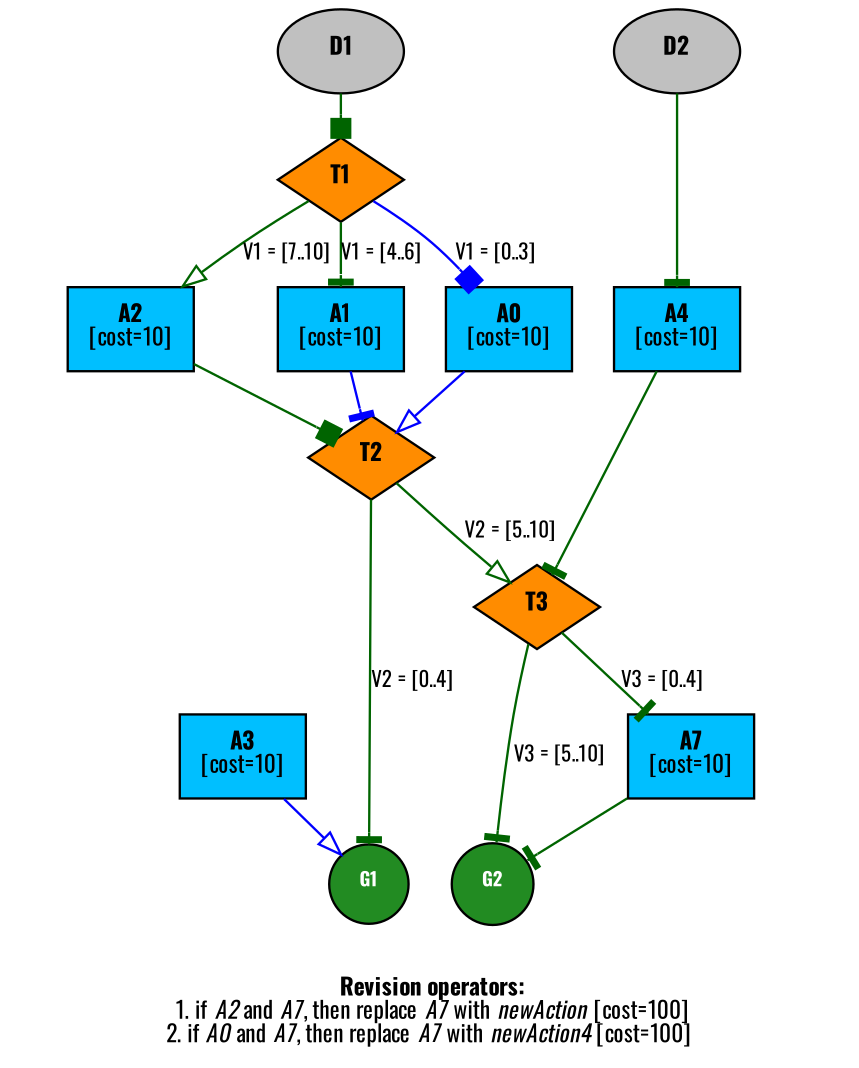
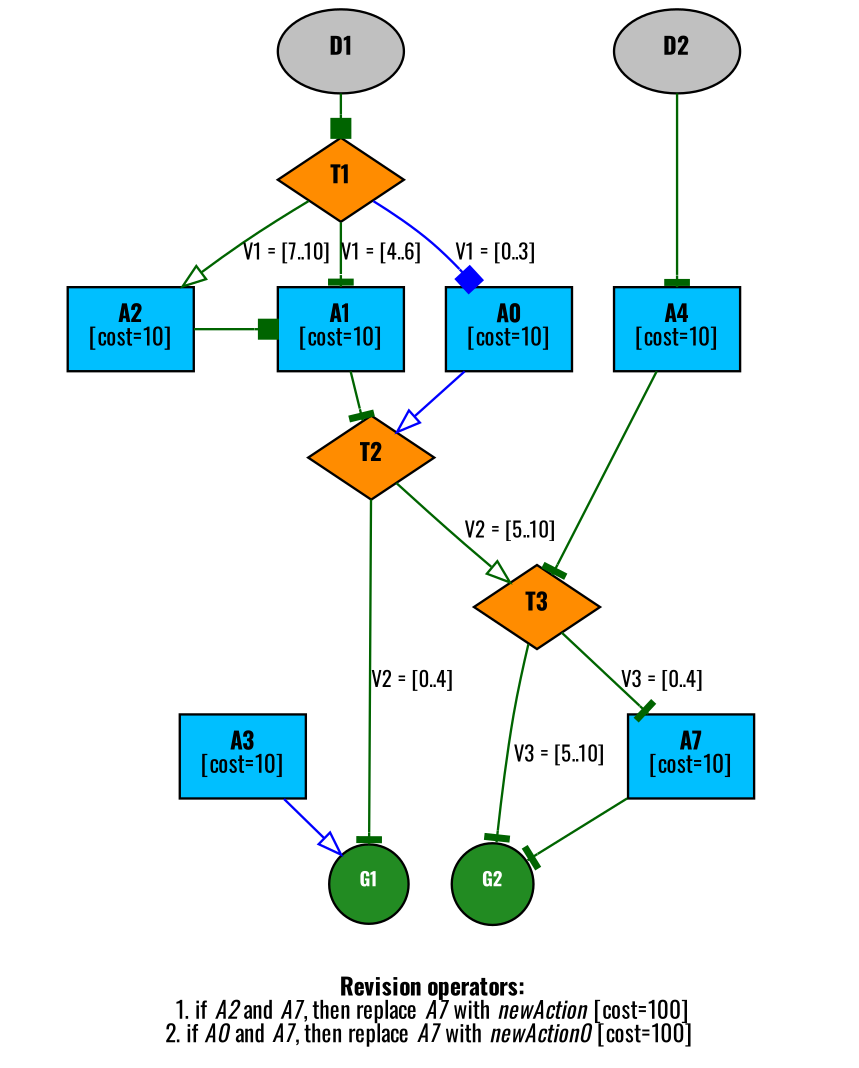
  digraph {
    fontname=Oswald
    newrank=true
    ranksep=0.25
    node [fillcolor=deepskyblue fontname=Oswald fontsize=10 shape=box style=filled]
    edge [arrowhead=tee color=darkgreen fontname=Oswald fontsize=9]
    n1 [label=<<b>A0</b><br/>[cost=10]>]
    n2 [label=<<b>A1</b><br/>[cost=10]>]
    n3 [label=<<b>A2</b><br/>[cost=10]>]
    n4 [label=<<b>A4</b><br/>[cost=10]>]
    n5 [fillcolor=grey label=<<b>D1</b>> shape=oval]
    n6 [fillcolor=grey label=<<b>D2</b>> shape=oval]
    n7 [label=<<b>A3</b><br/>[cost=10]>]
    n8 [label=<<b>A7</b><br/>[cost=10]>]
    n9 [fillcolor=darkorange label=<<b>T2</b>> shape=diamond]
    n10 [fillcolor=darkorange label=<<b>T3</b>> shape=diamond]
    n11 [fillcolor=darkorange label=<<b>T1</b>> shape=diamond]
    n12 [fillcolor=forestgreen fontcolor=white fontsize=8 label=<<b>G1</b>> shape=circle width=0.1]
    n13 [fillcolor=forestgreen fontcolor=white fontsize=8 label=<<b>G2</b>> shape=circle width=0.1]
-   n14 [align=center color=white fillcolor=white label=< <b>Revision operators:</b><br/> 1. if <i>A2</i> and <i>A7</i>, then replace <i>A7</i> with <i>newAction</i> [cost=100]<br/> 2. if <i>A0</i> and <i>A7</i>, then replace <i>A7</i> with <i>newAction4</i> [cost=100] > width=5]
+   n14 [align=center color=white fillcolor=white label=< <b>Revision operators:</b><br/> 1. if <i>A2</i> and <i>A7</i>, then replace <i>A7</i> with <i>newAction</i> [cost=100]<br/> 2. if <i>A0</i> and <i>A7</i>, then replace <i>A7</i> with <i>newAction0</i> [cost=100] > width=5]
    subgraph sub_1 {
      rank=same
      n1
      n2
      n3
      n4
    }
    subgraph sub_2 {
      rank=same
      n5
      n6
    }
    subgraph sub_3 {
      rank=same
      n7
      n8
    }
    n1 -> n9 [arrowhead=onormal color=blue]
-   n2 -> n9 [color=blue]
-   n3 -> n9 [arrowhead=box]
+   n2 -> n9
+   n3 -> n2 [arrowhead=box]
    n4 -> n10
    n5 -> n11 [arrowhead=box]
    n6 -> n4
    n7 -> n12 [arrowhead=onormal color=blue]
    n8 -> n13
    n9 -> n10 [arrowhead=onormal label=<V2 = [5..10]>]
    n9 -> n12 [label=<V2 = [0..4]>]
    n10 -> n8 [label=<V3 = [0..4]>]
    n10 -> n13 [label=<V3 = [5..10]>]
    n11 -> n1 [arrowhead=box color=blue label=<V1 = [0..3]>]
    n11 -> n2 [label=<V1 = [4..6]>]
    n11 -> n3 [arrowhead=onormal label=<V1 = [7..10]>]
    n12 -> n14 [style=invis arrowhead="" color=""]
    n13 -> n14 [style=invis arrowhead="" color=""]
  }
